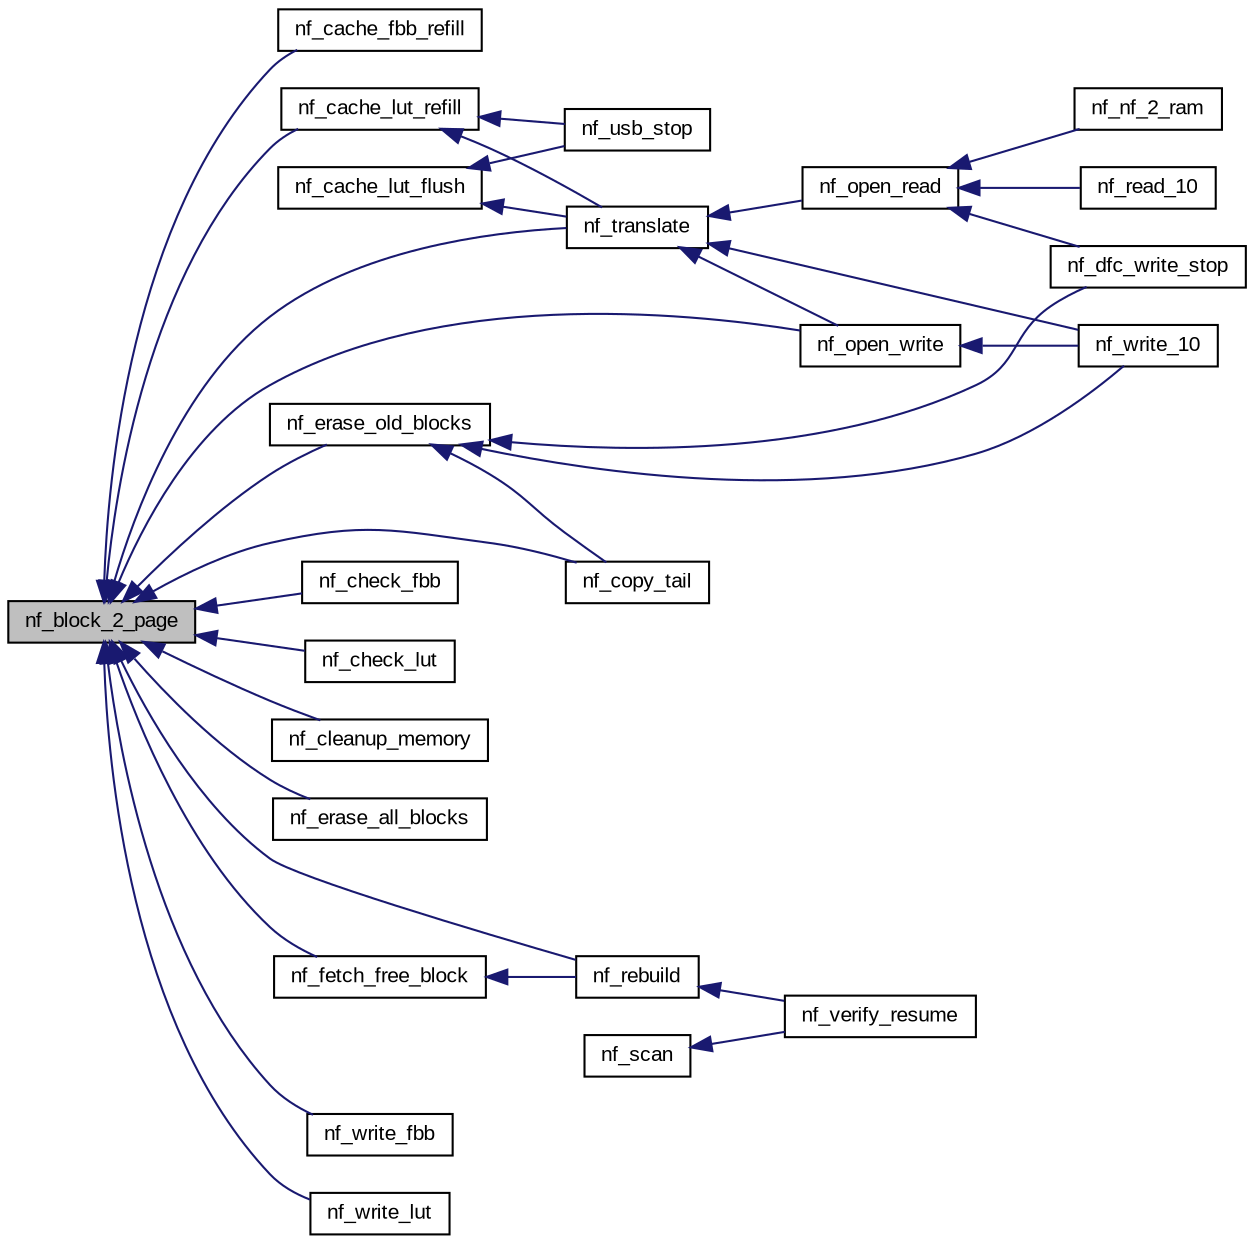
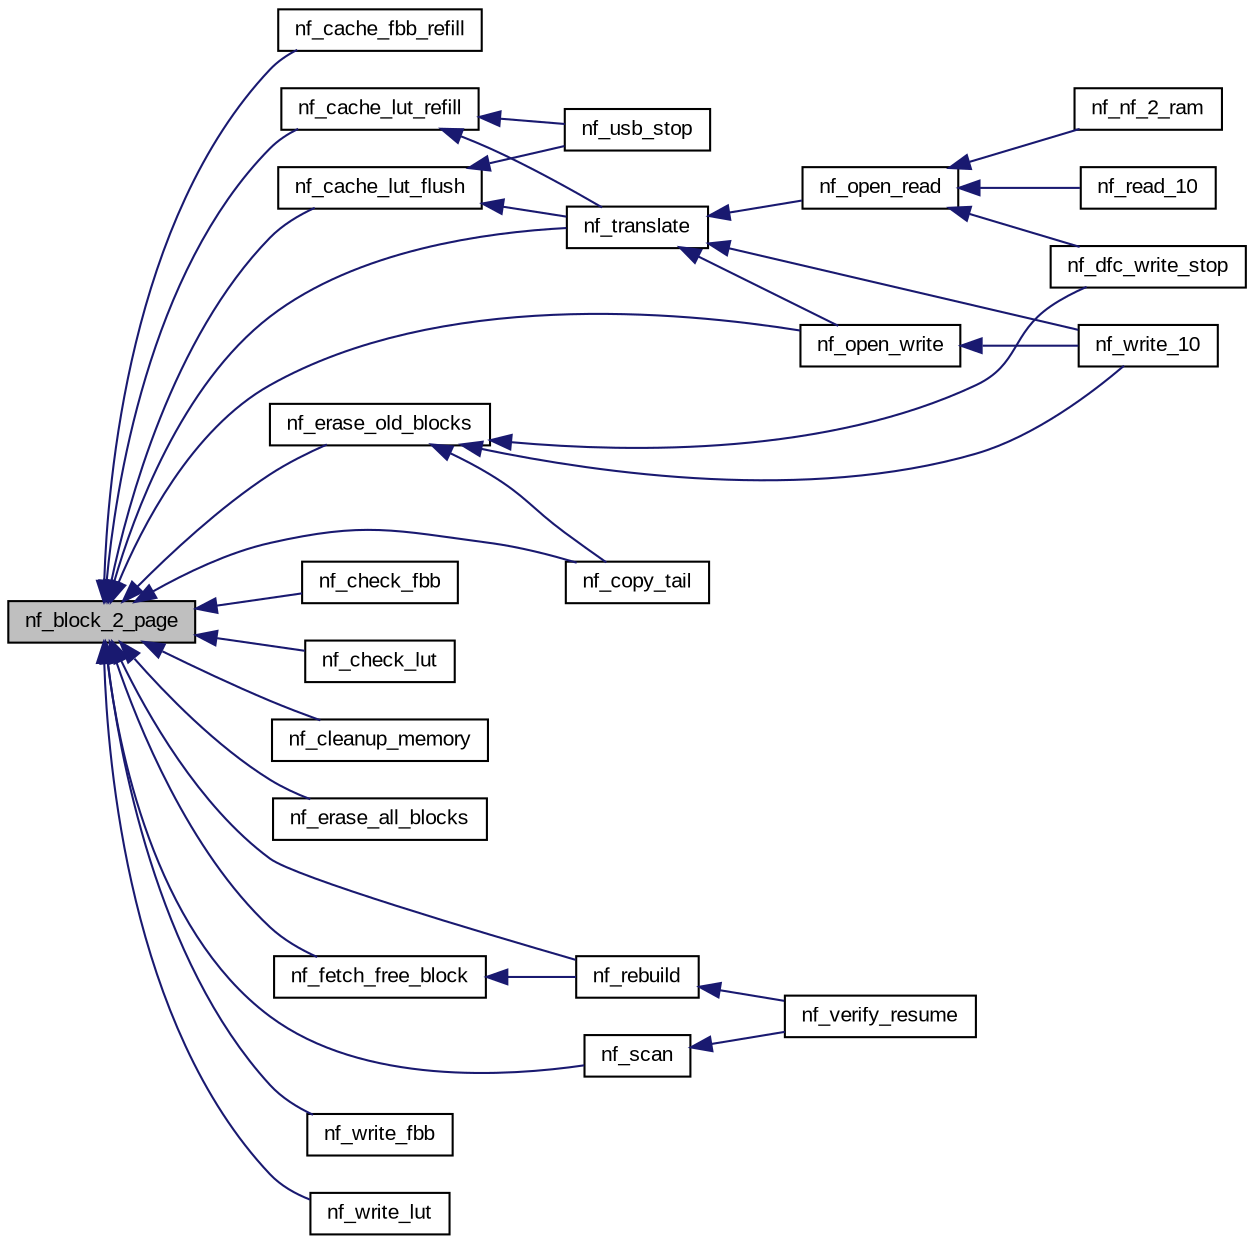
  digraph {
    fontname="Liberation Sans"
    rankdir=LR
    node [color=black fillcolor=white fontname="Liberation Sans" fontsize=10 shape=record style=filled]
    edge [color=midnightblue dir=back fontname="Liberation Sans" fontsize=10 labelfontname="FreeSans.ttf" labelfontsize=10 style=solid]
    n1 [fillcolor=grey75 fontcolor=black height=0.2 label=nf_block_2_page width=0.4]
    n2 [height=0.2 label=nf_cache_fbb_refill width=0.4]
    n3 [height=0.2 label=nf_cache_lut_flush width=0.4]
    n4 [height=0.2 label=nf_translate width=0.4]
    n5 [height=0.2 label=nf_open_write width=0.4]
    n6 [height=0.2 label=nf_cache_lut_refill width=0.4]
    n7 [height=0.2 label=nf_check_fbb width=0.4]
    n8 [height=0.2 label=nf_check_lut width=0.4]
    n9 [height=0.2 label=nf_cleanup_memory width=0.4]
    n10 [height=0.2 label=nf_copy_tail width=0.4]
    n11 [height=0.2 label=nf_erase_all_blocks width=0.4]
    n12 [height=0.2 label=nf_erase_old_blocks width=0.4]
    n13 [height=0.2 label=nf_fetch_free_block width=0.4]
    n14 [height=0.2 label=nf_rebuild width=0.4]
    n15 [height=0.2 label=nf_scan width=0.4]
    n16 [height=0.2 label=nf_write_fbb width=0.4]
    n17 [height=0.2 label=nf_write_lut width=0.4]
    n18 [height=0.2 label=nf_usb_stop width=0.4]
    n19 [height=0.2 label=nf_open_read width=0.4]
    n20 [height=0.2 label=nf_write_10 width=0.4]
    n21 [height=0.2 label=nf_dfc_write_stop width=0.4]
    n22 [height=0.2 label=nf_verify_resume width=0.4]
    n23 [height=0.2 label=nf_nf_2_ram width=0.4]
    n24 [height=0.2 label=nf_read_10 width=0.4]
    n1 -> n2
+   n1 -> n3
    n1 -> n4
    n1 -> n5
    n1 -> n6
    n1 -> n7
    n1 -> n8
    n1 -> n9
    n1 -> n10
    n1 -> n11
    n1 -> n12
    n1 -> n13
    n1 -> n14
+   n1 -> n15
    n1 -> n16
    n1 -> n17
    n3 -> n4
    n3 -> n18
    n4 -> n5
    n4 -> n19
    n4 -> n20
    n5 -> n20
    n6 -> n4
    n6 -> n18
    n12 -> n10
    n12 -> n20
    n12 -> n21
    n13 -> n14
    n14 -> n22
    n15 -> n22
    n19 -> n21
    n19 -> n23
    n19 -> n24
  }
